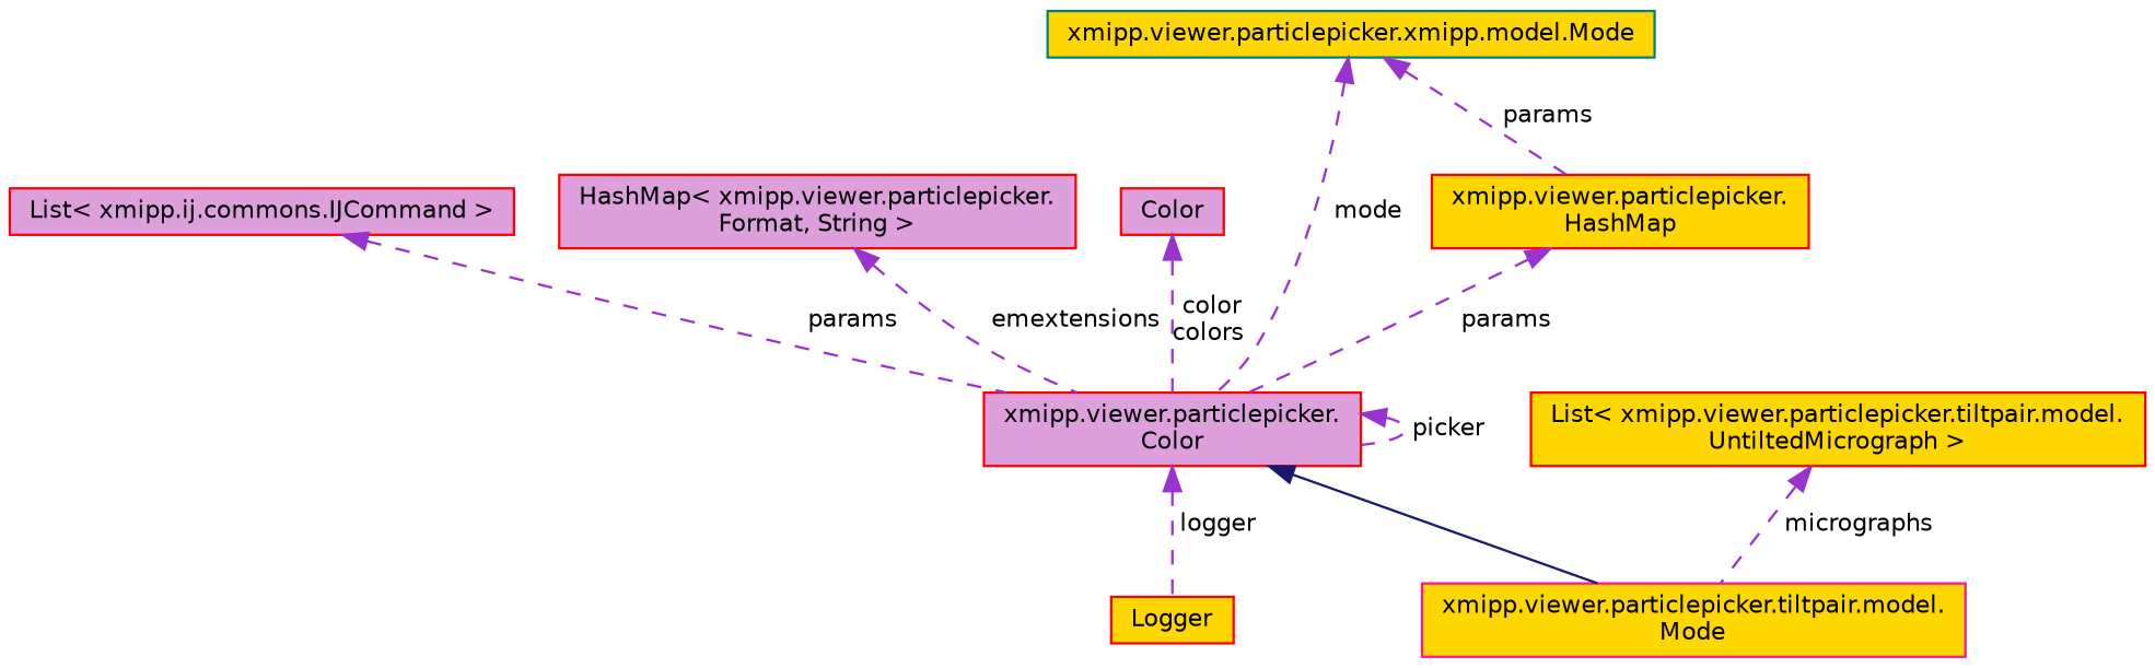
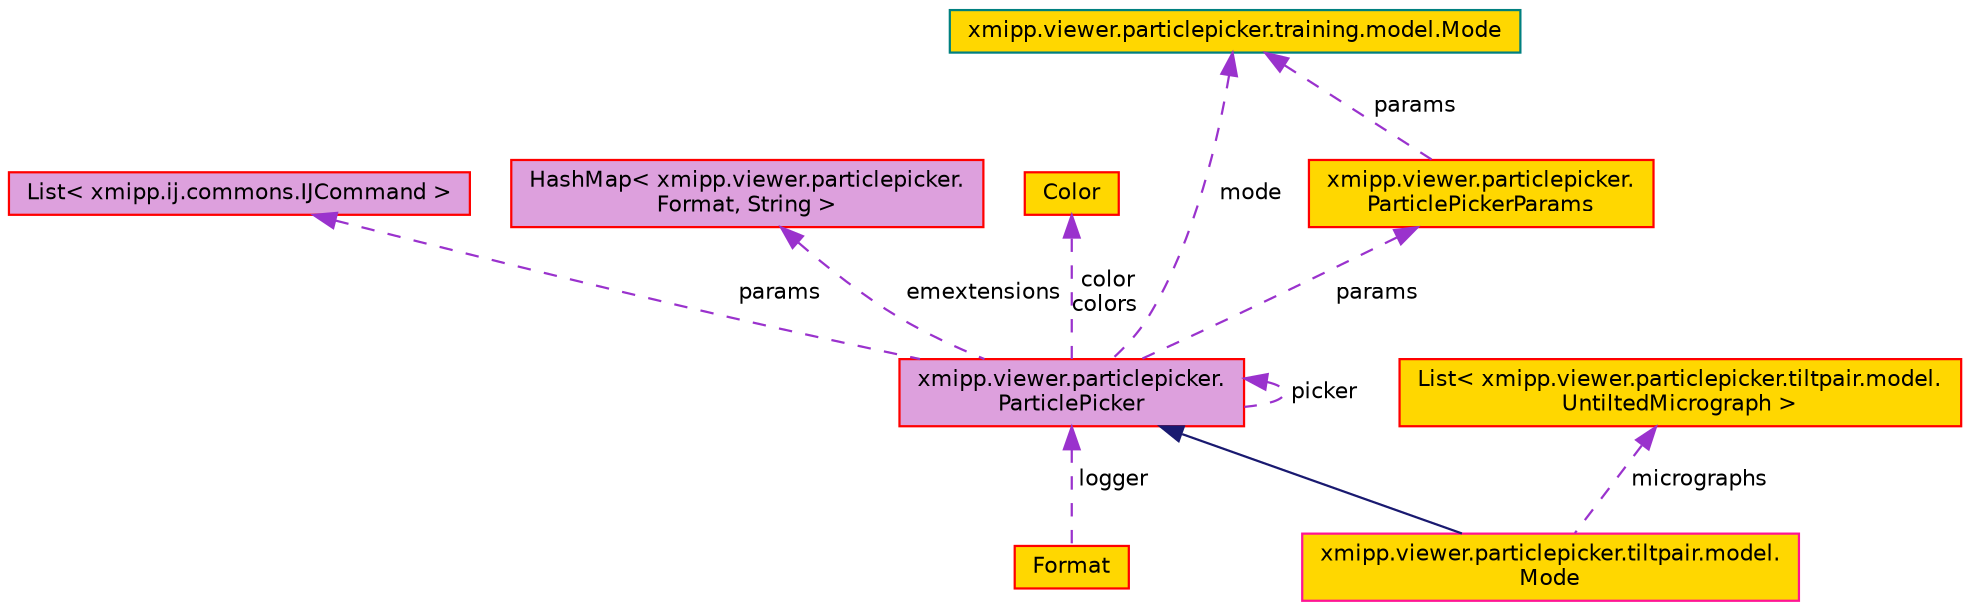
  digraph {
    rankdir=TB
    node [color=red fillcolor=gold fontname=Helvetica fontsize=10 shape=record style=filled]
    edge [color=darkorchid3 dir=back fontname=Helvetica fontsize=10 labelfontname=Helvetica labelfontsize=10 style=dashed]
    n1 [color=deeppink fontcolor=black height=0.2 label="xmipp.viewer.particlepicker.tiltpair.model.\lMode" width=0.4]
-   n2 [fillcolor=plum height=0.2 label="xmipp.viewer.particlepicker.\lColor" width=0.4]
-   n3 [height=0.2 label=Logger width=0.4]
+   n2 [fillcolor=plum height=0.2 label="xmipp.viewer.particlepicker.\lParticlePicker" width=0.4]
+   n3 [height=0.2 label=Format width=0.4]
    n4 [fillcolor=plum height=0.2 label="List\< xmipp.ij.commons.IJCommand \>" width=0.4]
    n5 [fillcolor=plum height=0.2 label="HashMap\< xmipp.viewer.particlepicker.\lFormat, String \>" width=0.4]
-   n6 [fillcolor=plum height=0.2 label=Color width=0.4]
-   n7 [color=teal height=0.2 label="xmipp.viewer.particlepicker.xmipp.model.Mode" width=0.4]
-   n8 [height=0.2 label="xmipp.viewer.particlepicker.\lHashMap" width=0.4]
+   n6 [height=0.2 label=Color width=0.4]
+   n7 [color=teal height=0.2 label="xmipp.viewer.particlepicker.training.model.Mode" width=0.4]
+   n8 [height=0.2 label="xmipp.viewer.particlepicker.\lParticlePickerParams" width=0.4]
    n9 [height=0.2 label="List\< xmipp.viewer.particlepicker.tiltpair.model.\lUntiltedMicrograph \>" width=0.4]
    n2 -> n1 [color=midnightblue style=solid]
    n2 -> n2 [label=" picker"]
    n2 -> n3 [label=" logger"]
    n4 -> n2 [label=" params"]
    n5 -> n2 [label=" emextensions"]
    n6 -> n2 [label=" color\ncolors"]
    n7 -> n2 [label=" mode"]
    n7 -> n8 [label=" params"]
    n8 -> n2 [label=" params"]
    n9 -> n1 [label=" micrographs"]
  }
